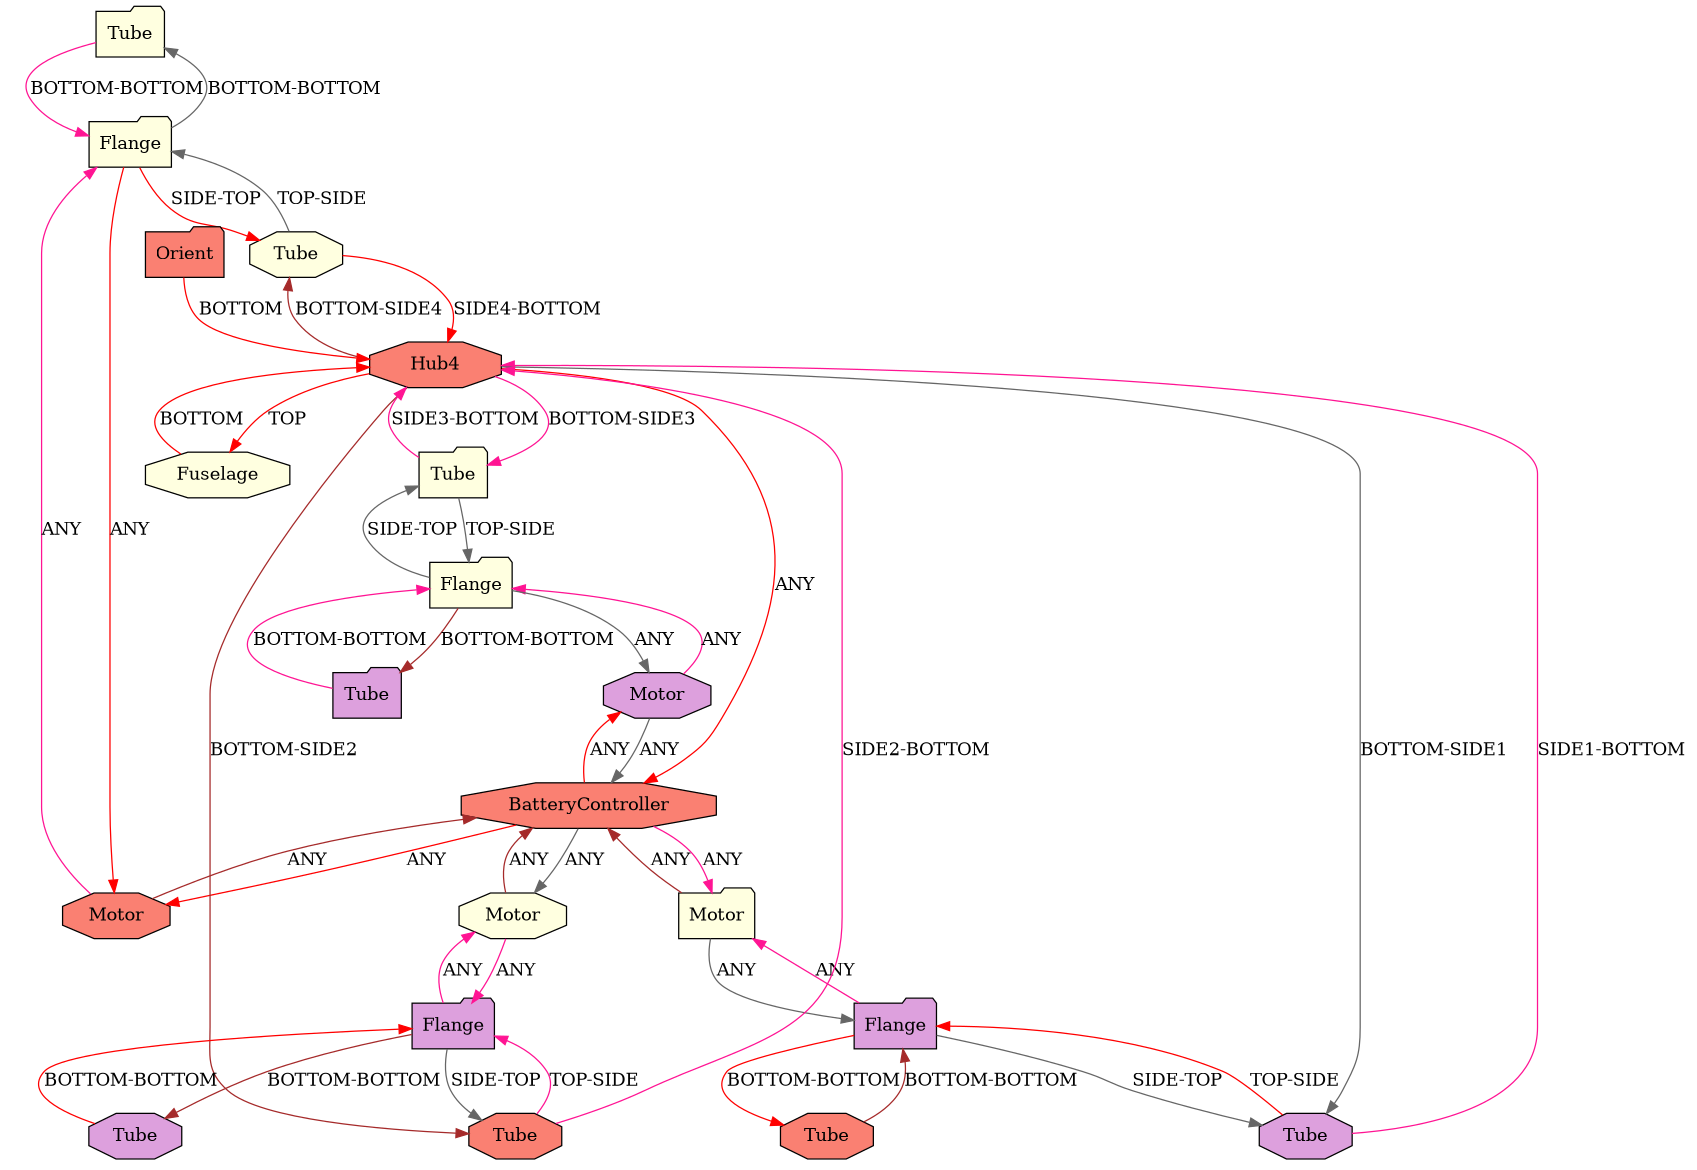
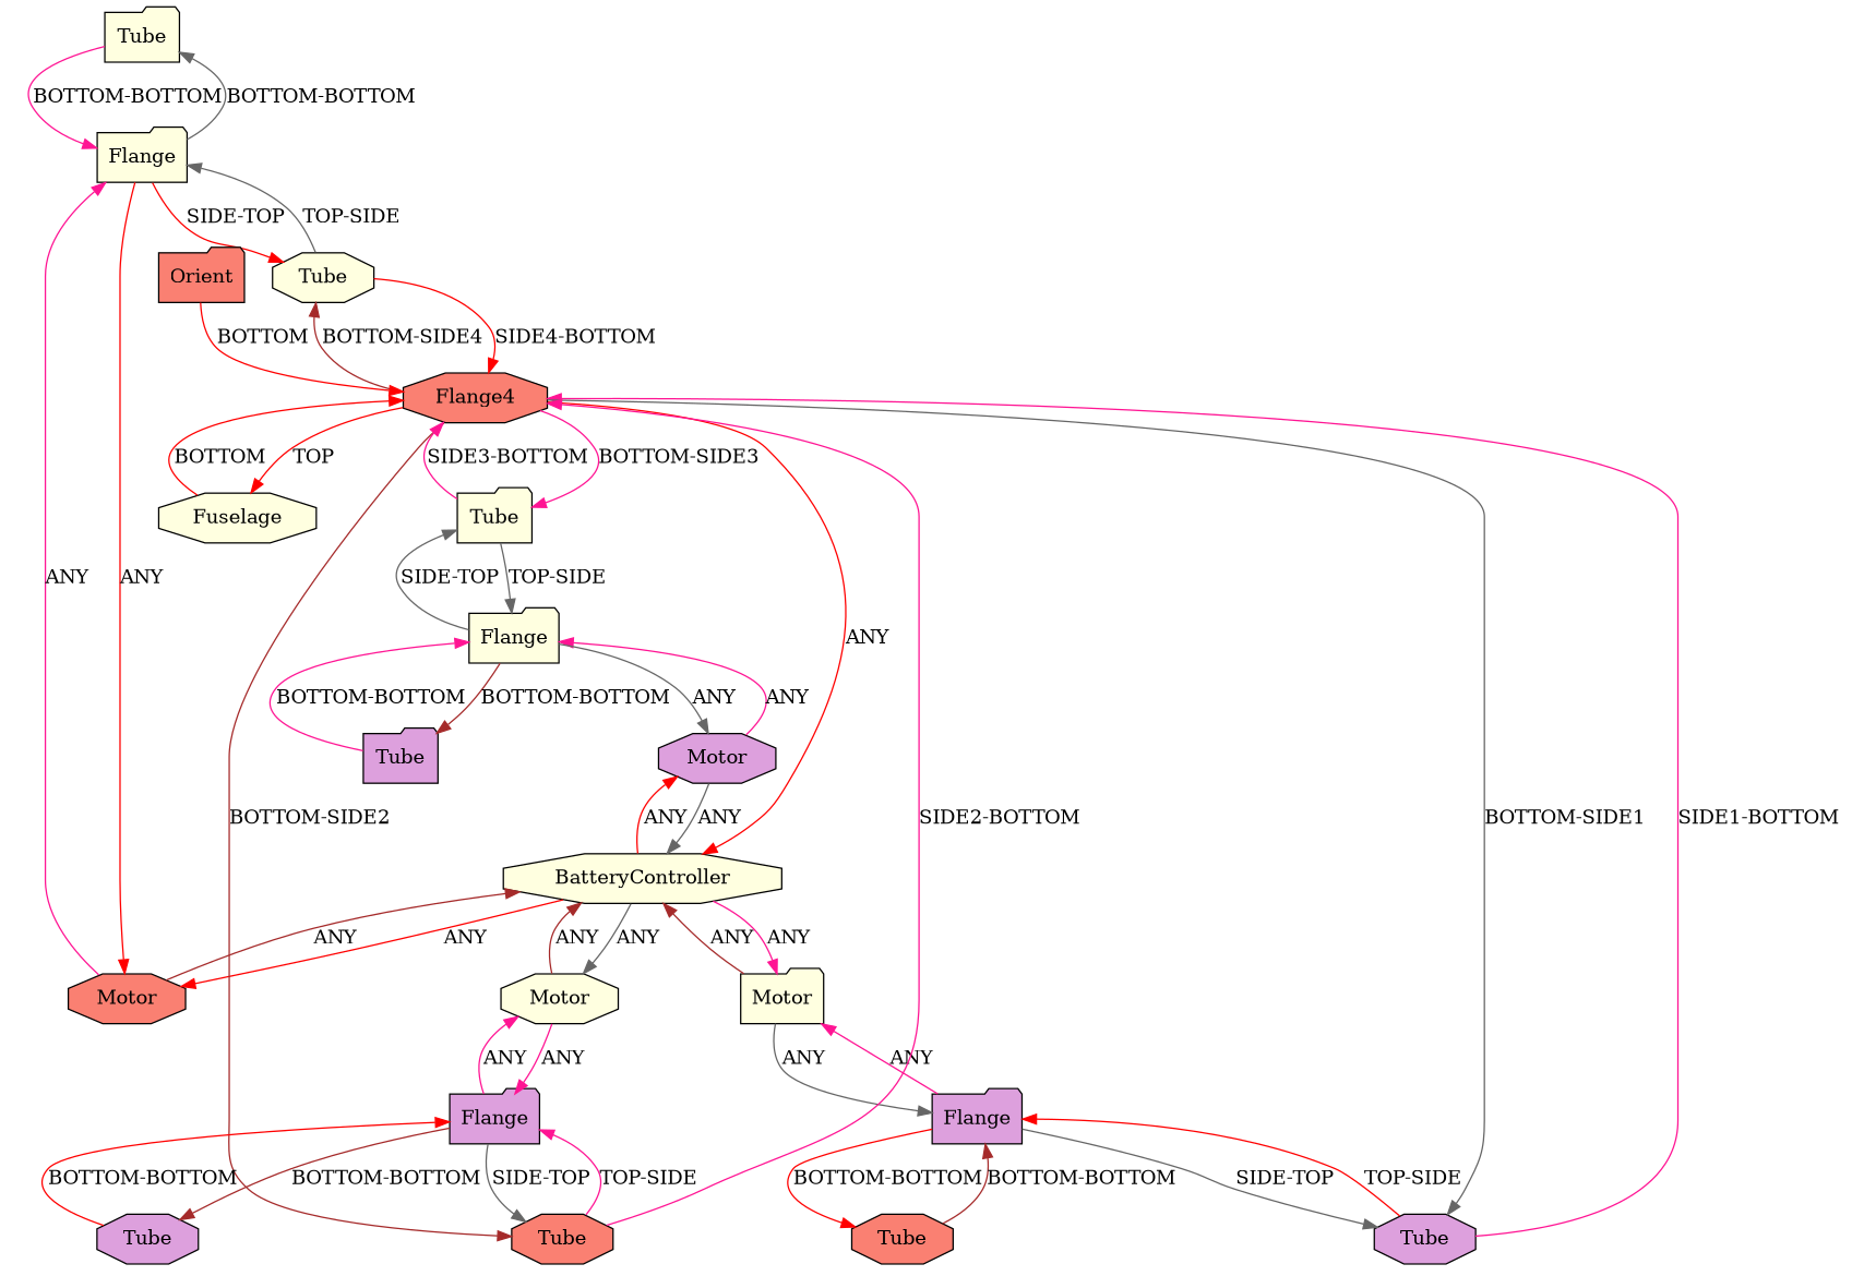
  digraph {
    node [fillcolor=lightyellow shape=octagon style=filled]
    edge [color=deeppink]
    n1 [instance=Tube_instance_1 label=Tube shape=folder]
    n2 [instance=Flange_instance_2 label=Flange shape=folder]
    n3 [fillcolor=salmon instance=Motor_instance_2 label=Motor]
    n4 [instance=Tube_instance_7 label=Tube]
    n5 [instance=Motor_instance_1 label=Motor shape=folder]
-   n6 [fillcolor=salmon instance=BatteryController_instance_1 label=BatteryController]
+   n6 [instance=BatteryController_instance_1 label=BatteryController]
    n7 [fillcolor=plum instance=Flange_instance_4 label=Flange shape=folder]
    n8 [instance=Motor_instance_3 label=Motor]
    n9 [fillcolor=plum instance=Motor_instance_4 label=Motor]
    n10 [fillcolor=plum instance=Tube_instance_2 label=Tube]
    n11 [fillcolor=salmon instance=Tube_instance_4 label=Tube]
-   n12 [fillcolor=salmon instance=Hub4_instance_1 label=Hub4]
+   n12 [fillcolor=salmon instance=Hub4_instance_1 label=Flange4]
    n13 [fillcolor=salmon instance=Tube_instance_6 label=Tube]
    n14 [instance=Fuselage_instance_1 label=Fuselage]
    n15 [instance=Tube_instance_8 label=Tube shape=folder]
    n16 [fillcolor=plum instance=Tube_instance_3 label=Tube shape=folder]
    n17 [instance=Flange_instance_3 label=Flange shape=folder]
    n18 [fillcolor=plum instance=Flange_instance_1 label=Flange shape=folder]
    n19 [fillcolor=plum instance=Tube_instance_5 label=Tube]
    n20 [fillcolor=salmon instance=Orient label=Orient shape=folder]
    n1 -> n2 [label="BOTTOM-BOTTOM"]
    n2 -> n1 [color=gray40 label="BOTTOM-BOTTOM"]
    n2 -> n3 [color=red label=ANY]
    n2 -> n4 [color=red label="SIDE-TOP"]
    n3 -> n2 [label=ANY]
    n3 -> n6 [color=brown label=ANY]
    n4 -> n2 [color=gray40 label="TOP-SIDE"]
    n4 -> n12 [color=red label="SIDE4-BOTTOM"]
    n5 -> n6 [color=brown label=ANY]
    n5 -> n7 [color=gray40 label=ANY]
    n6 -> n3 [color=red label=ANY]
    n6 -> n5 [label=ANY]
    n6 -> n8 [color=gray40 label=ANY]
    n6 -> n9 [color=red label=ANY]
    n7 -> n5 [label=ANY]
    n7 -> n10 [color=gray40 label="SIDE-TOP"]
    n7 -> n11 [color=red label="BOTTOM-BOTTOM"]
    n8 -> n6 [color=brown label=ANY]
    n8 -> n18 [label=ANY]
    n9 -> n6 [color=gray40 label=ANY]
    n9 -> n17 [label=ANY]
    n10 -> n7 [color=red label="TOP-SIDE"]
    n10 -> n12 [label="SIDE1-BOTTOM"]
    n11 -> n7 [color=brown label="BOTTOM-BOTTOM"]
    n12 -> n4 [color=brown label="BOTTOM-SIDE4"]
    n12 -> n6 [color=red label=ANY]
    n12 -> n10 [color=gray40 label="BOTTOM-SIDE1"]
    n12 -> n13 [color=brown label="BOTTOM-SIDE2"]
    n12 -> n14 [color=red label=TOP]
    n12 -> n15 [label="BOTTOM-SIDE3"]
    n13 -> n12 [label="SIDE2-BOTTOM"]
    n13 -> n18 [label="TOP-SIDE"]
    n14 -> n12 [color=red label=BOTTOM]
    n15 -> n12 [label="SIDE3-BOTTOM"]
    n15 -> n17 [color=gray40 label="TOP-SIDE"]
    n16 -> n17 [label="BOTTOM-BOTTOM"]
    n17 -> n9 [color=gray40 label=ANY]
    n17 -> n15 [color=gray40 label="SIDE-TOP"]
    n17 -> n16 [color=brown label="BOTTOM-BOTTOM"]
    n18 -> n8 [label=ANY]
    n18 -> n13 [color=gray40 label="SIDE-TOP"]
    n18 -> n19 [color=brown label="BOTTOM-BOTTOM"]
    n19 -> n18 [color=red label="BOTTOM-BOTTOM"]
    n20 -> n12 [color=red label=BOTTOM]
  }
